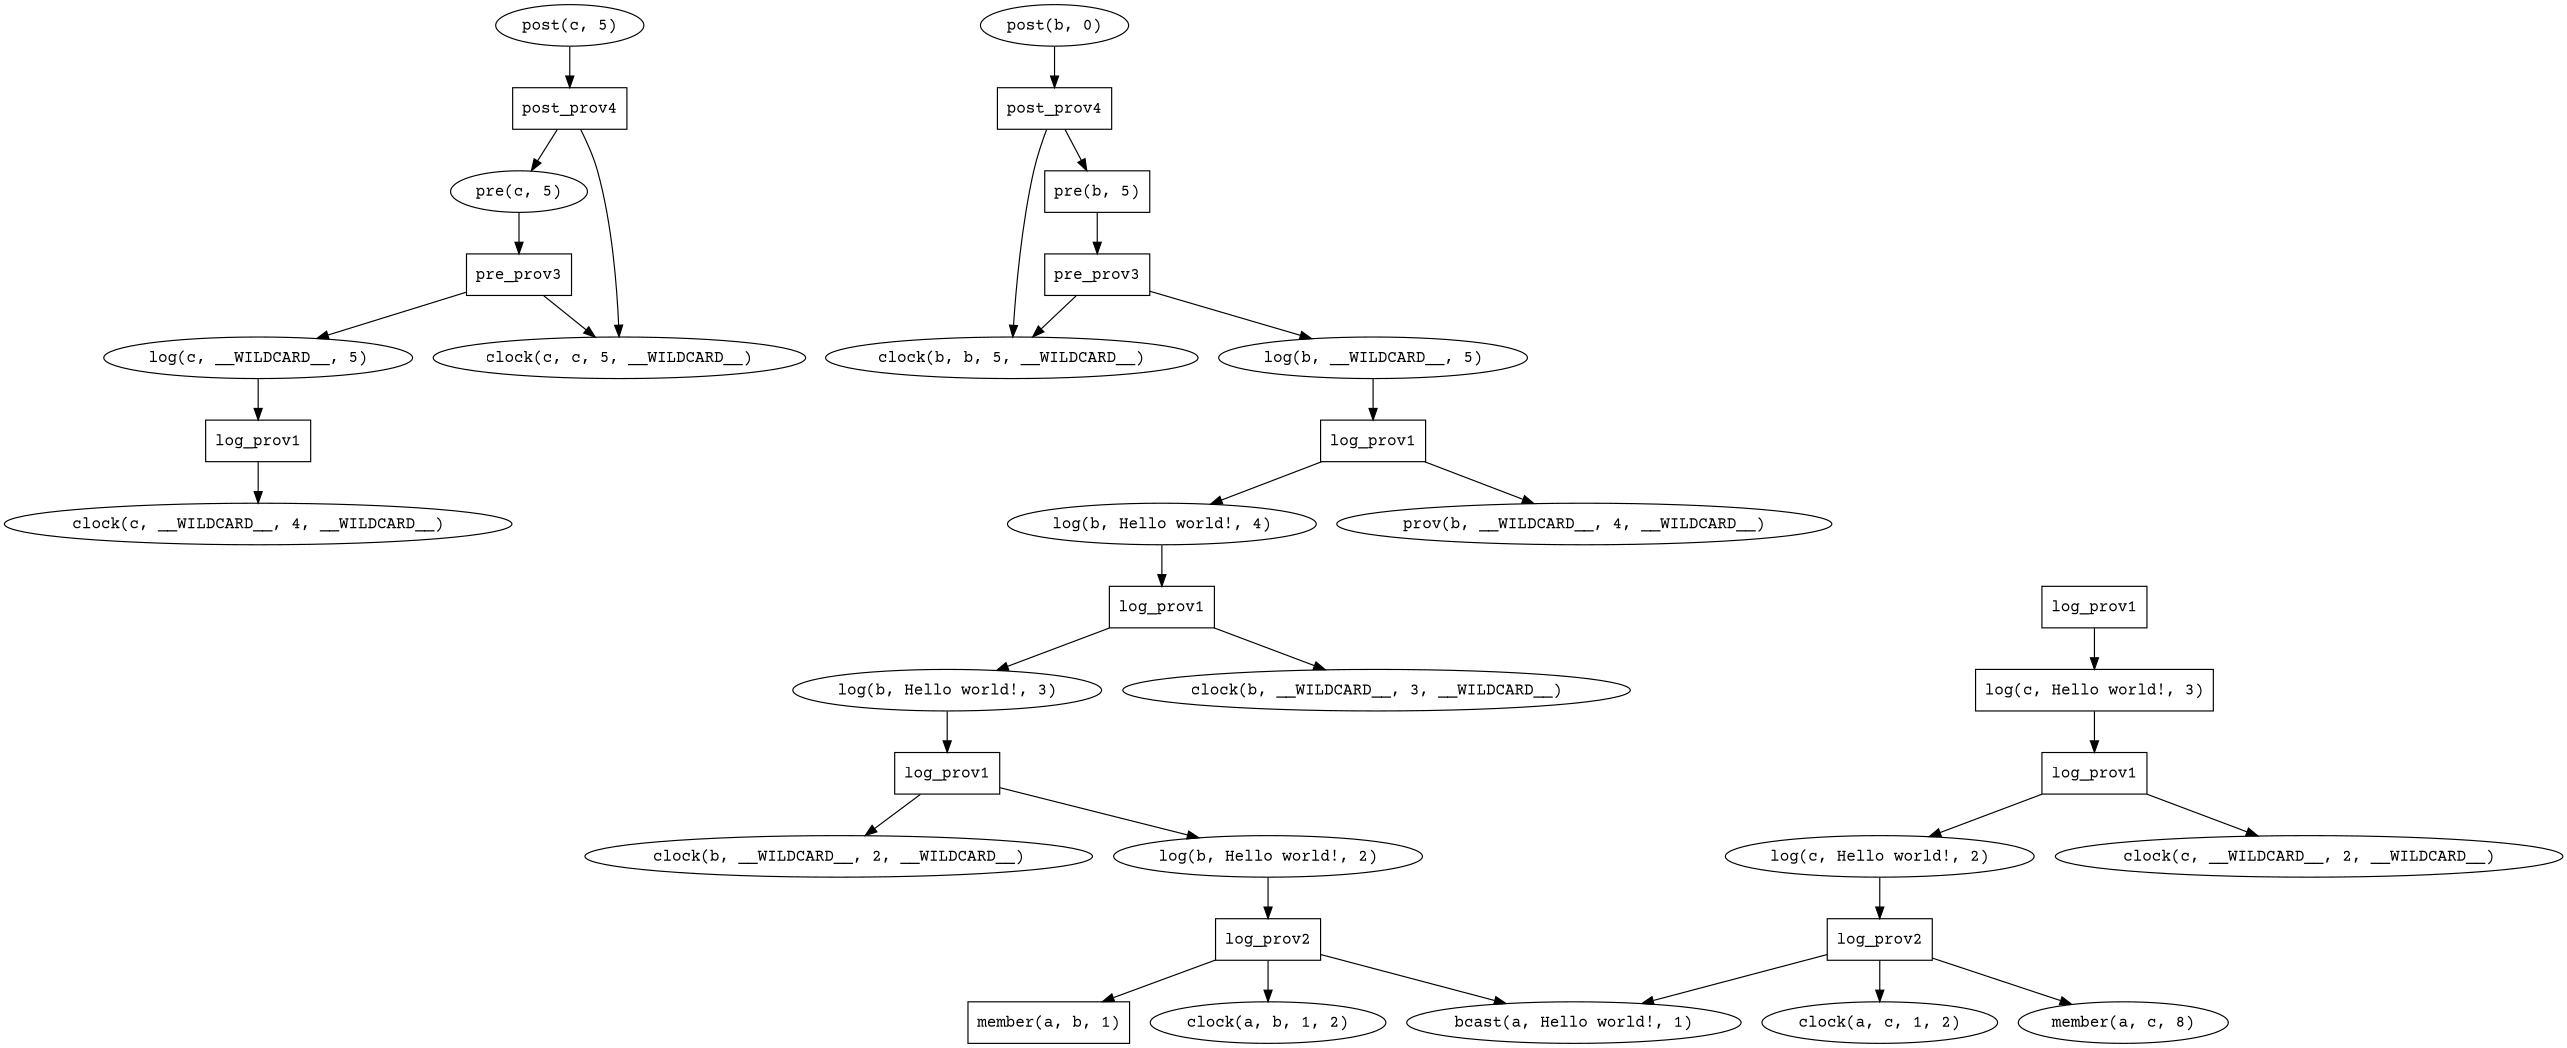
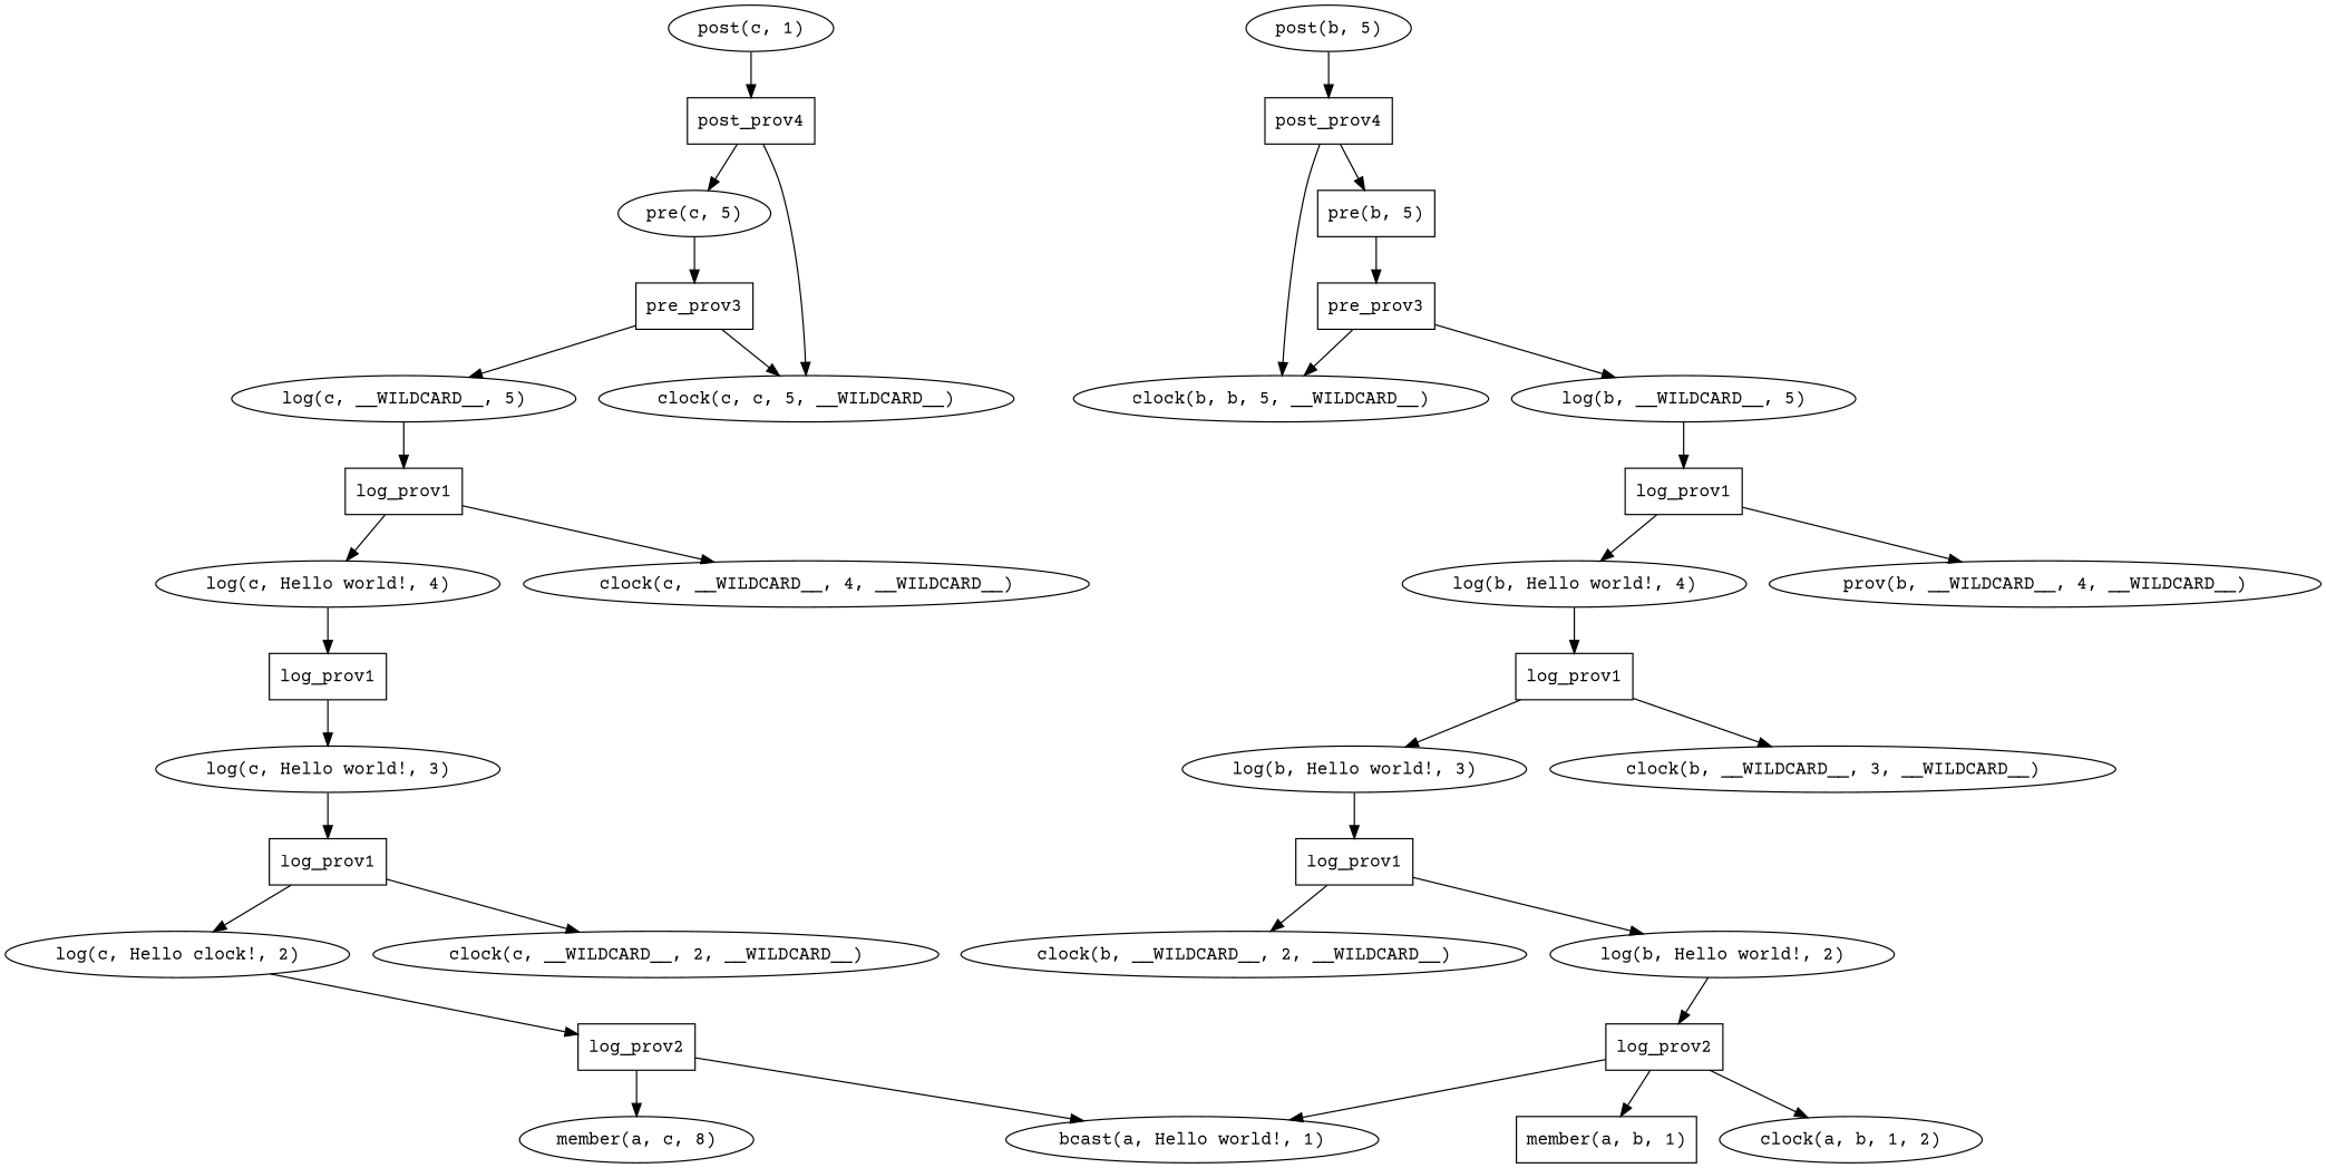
  digraph {
    fontname="Courier Prime"
    node [color=black fillcolor=white fontcolor=black fontname="Courier Prime" style=filled]
    edge [color=black fontname="Courier Prime"]
-   n1 [label="post(c, 5)"]
-   n2 [label="post(b, 0)"]
+   n1 [label="post(c, 1)"]
+   n2 [label="post(b, 5)"]
    n3 [label=post_prov4 shape=rect style=""]
    n4 [label=post_prov4 shape=rect style=""]
    n5 [label="pre(c, 5)"]
    n6 [label="clock(c, c, 5, __WILDCARD__)"]
    n7 [label="clock(b, b, 5, __WILDCARD__)"]
    n8 [label="pre(b, 5)" shape=box]
    n9 [label=log_prov2 shape=rect style=""]
-   n10 [label="clock(a, c, 1, 2)"]
    n11 [label="bcast(a, Hello world!, 1)"]
    n12 [label="member(a, c, 8)"]
+   n13 [label="log(c, Hello world!, 4)"]
    n14 [label=log_prov1 shape=rect style=""]
-   n15 [label="log(c, Hello world!, 3)" shape=box]
+   n15 [label="log(c, Hello world!, 3)"]
    n16 [label=log_prov1 shape=rect style=""]
    n17 [label=pre_prov3 shape=rect style=""]
    n18 [label="log(c, __WILDCARD__, 5)"]
    n19 [label=log_prov1 shape=rect style=""]
    n20 [label="clock(b, __WILDCARD__, 2, __WILDCARD__)"]
    n21 [label="log(b, Hello world!, 2)"]
    n22 [label=log_prov2 shape=rect style=""]
    n23 [label="member(a, b, 1)" shape=box]
    n24 [label=log_prov1 shape=rect style=""]
    n25 [label="log(b, Hello world!, 3)"]
    n26 [label="clock(b, __WILDCARD__, 3, __WILDCARD__)"]
    n27 [label=log_prov1 shape=rect style=""]
    n28 [label="log(b, Hello world!, 4)"]
    n29 [label="prov(b, __WILDCARD__, 4, __WILDCARD__)"]
    n30 [label=log_prov1 shape=rect style=""]
    n31 [label="clock(c, __WILDCARD__, 4, __WILDCARD__)"]
    n32 [label=pre_prov3 shape=rect style=""]
    n33 [label="log(b, __WILDCARD__, 5)"]
    n34 [label="clock(a, b, 1, 2)"]
-   n35 [label="log(c, Hello world!, 2)"]
+   n35 [label="log(c, Hello clock!, 2)"]
    n36 [label="clock(c, __WILDCARD__, 2, __WILDCARD__)"]
    subgraph sub_1 {
      rank=same
      n1
      n2
    }
    n1 -> n3
    n2 -> n4
    n3 -> n5
    n3 -> n6
    n4 -> n7
    n4 -> n8
    n5 -> n17
    n8 -> n32
-   n9 -> n10
    n9 -> n11
    n9 -> n12
+   n13 -> n14
    n14 -> n15
    n15 -> n16
    n16 -> n35
    n16 -> n36
    n17 -> n6
    n17 -> n18
    n18 -> n30
    n19 -> n20
    n19 -> n21
    n21 -> n22
    n22 -> n11
    n22 -> n23
    n22 -> n34
    n24 -> n25
    n24 -> n26
    n25 -> n19
    n27 -> n28
    n27 -> n29
    n28 -> n24
+   n30 -> n13
    n30 -> n31
    n32 -> n7
    n32 -> n33
    n33 -> n27
    n35 -> n9
  }
